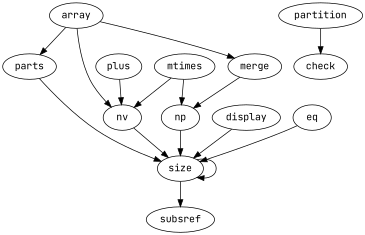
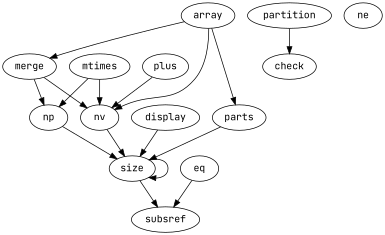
  digraph {
    fontname="JetBrains Mono"
    node [fontname="JetBrains Mono"]
    edge [fontname="JetBrains Mono"]
    array
    nv
    parts
    merge
    size
    subsref
    display
    eq
    np
    mtimes
    partition
    check
    plus
+   ne
    array -> nv
    array -> parts
    array -> merge
    nv -> size
    parts -> size
+   merge -> nv
    merge -> np
    size -> size
    size -> subsref
    display -> size
-   eq -> size
+   eq -> subsref
    np -> size
    mtimes -> nv
    mtimes -> np
    partition -> check
    plus -> nv
  }
